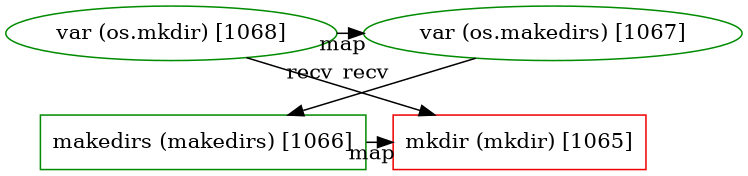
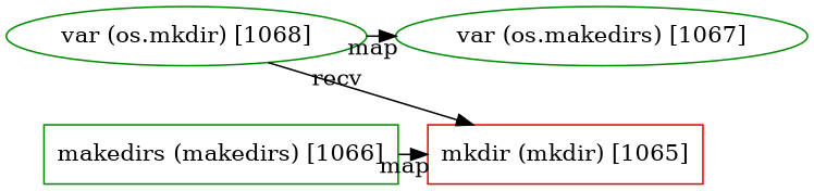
  digraph {
    node [color=green4 shape=ellipse]
    edge [from_closure=False xlabel=recv]
    n1 [label="var (os.makedirs) [1067]"]
    n2 [label="var (os.mkdir) [1068]"]
    n3 [color=red2 label="mkdir (mkdir) [1065]" shape=box]
    n4 [label="makedirs (makedirs) [1066]" shape=box]
    subgraph sub_1 {
      rank=same
      n1
      n2
    }
    subgraph sub_2 {
      rank=same
      n3
      n4
    }
-   n1 -> n4
    n2 -> n1 [xlabel=map]
    n2 -> n3
    n4 -> n3 [xlabel=map]
  }
